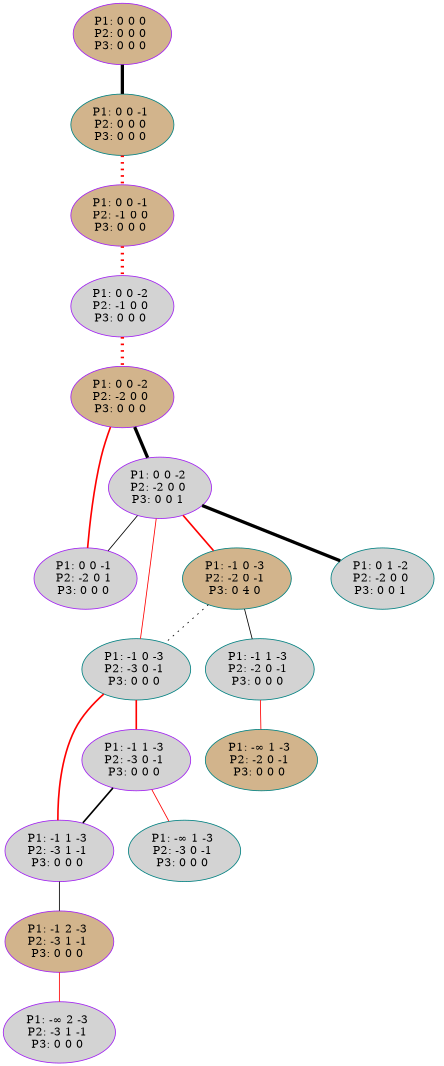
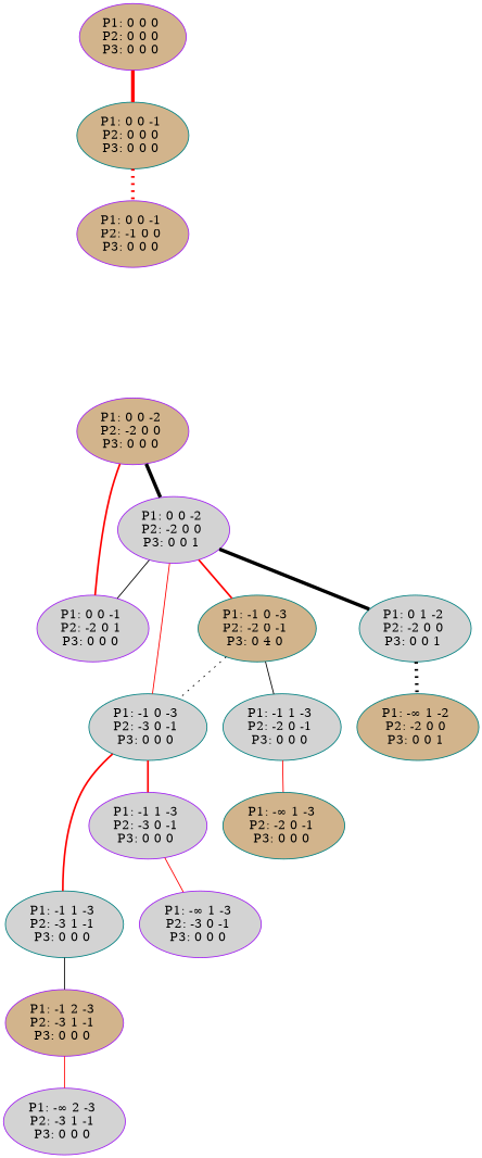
  graph {
    color=black
    node [color=purple fillcolor=lightgrey style=filled]
    edge [color=red style=solid]
    n1 [fillcolor=tan label="P1: 0 0 0 \nP2: 0 0 0 \nP3: 0 0 0 \n"]
    n2 [color=teal fillcolor=tan label="P1: 0 0 -1 \nP2: 0 0 0 \nP3: 0 0 0 \n"]
    n3 [fillcolor=tan label="P1: 0 0 -1 \nP2: -1 0 0 \nP3: 0 0 0 \n"]
-   n4 [label="P1: 0 0 -2 \nP2: -1 0 0 \nP3: 0 0 0 \n"]
    n5 [fillcolor=tan label="P1: 0 0 -2 \nP2: -2 0 0 \nP3: 0 0 0 \n"]
    n6 [label="P1: 0 0 -2 \nP2: -2 0 0 \nP3: 0 0 1 \n"]
    n7 [label="P1: 0 0 -1 \nP2: -2 0 1 \nP3: 0 0 0 \n"]
    n8 [color=teal fillcolor=tan label="P1: -1 0 -3 \nP2: -2 0 -1 \nP3: 0 4 0 \n"]
    n9 [color=teal label="P1: 0 1 -2 \nP2: -2 0 0 \nP3: 0 0 1 \n"]
    n10 [color=teal label="P1: -1 0 -3 \nP2: -3 0 -1 \nP3: 0 0 0 \n"]
    n11 [color=teal label="P1: -1 1 -3 \nP2: -2 0 -1 \nP3: 0 0 0 \n"]
+   n12 [color=teal fillcolor=tan label="P1: -∞ 1 -2 \nP2: -2 0 0 \nP3: 0 0 1 \n"]
    n13 [label="P1: -1 1 -3 \nP2: -3 0 -1 \nP3: 0 0 0 \n"]
-   n14 [label="P1: -1 1 -3 \nP2: -3 1 -1 \nP3: 0 0 0 \n"]
+   n14 [color=teal label="P1: -1 1 -3 \nP2: -3 1 -1 \nP3: 0 0 0 \n"]
    n15 [color=teal fillcolor=tan label="P1: -∞ 1 -3 \nP2: -2 0 -1 \nP3: 0 0 0 \n"]
-   n16 [color=teal label="P1: -∞ 1 -3 \nP2: -3 0 -1 \nP3: 0 0 0 \n"]
+   n16 [label="P1: -∞ 1 -3 \nP2: -3 0 -1 \nP3: 0 0 0 \n"]
    n17 [fillcolor=tan label="P1: -1 2 -3 \nP2: -3 1 -1 \nP3: 0 0 0 \n"]
    n18 [label="P1: -∞ 2 -3 \nP2: -3 1 -1 \nP3: 0 0 0 \n"]
-   n1 -- n2 [color=black penwidth=4.0]
+   n1 -- n2 [penwidth=4.0]
    n2 -- n3 [penwidth=4.0 style=dotted]
-   n3 -- n4 [penwidth=4.0 style=dotted]
-   n4 -- n5 [penwidth=4.0 style=dotted]
    n5 -- n6 [color=black penwidth=4.0]
    n5 -- n7 [style=bold]
    n6 -- n7 [color=black]
    n6 -- n8 [style=bold]
    n6 -- n9 [color=black penwidth=4.0]
    n6 -- n10
    n8 -- n10 [color=black style=dotted]
    n8 -- n11 [color=black]
+   n9 -- n12 [color=black penwidth=4.0 style=dotted]
    n10 -- n13 [style=bold]
    n10 -- n14 [style=bold]
    n11 -- n15
-   n13 -- n14 [color=black style=bold]
    n13 -- n16
    n14 -- n17 [color=black]
    n17 -- n18
  }
